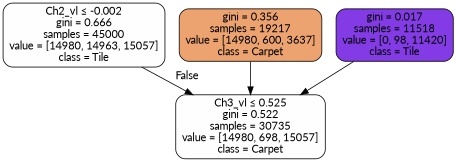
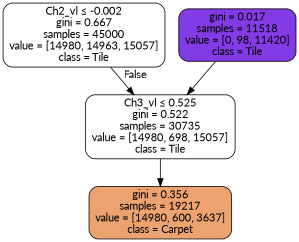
  digraph {
    fontname=Lato
    node [color=black fontname=Lato shape=box style="filled, rounded"]
    edge [fontname=Lato]
-   n1 [fillcolor="#fffeff" label=<Ch2_vl &le; -0.002<br/>gini = 0.666<br/>samples = 45000<br/>value = [14980, 14963, 15057]<br/>class = Tile>]
-   n2 [fillcolor="#fefeff" label=<Ch3_vl &le; 0.525<br/>gini = 0.522<br/>samples = 30735<br/>value = [14980, 698, 15057]<br/>class = Carpet>]
+   n1 [fillcolor="#fffeff" label=<Ch2_vl &le; -0.002<br/>gini = 0.667<br/>samples = 45000<br/>value = [14980, 14963, 15057]<br/>class = Tile>]
+   n2 [fillcolor="#fefeff" label=<Ch3_vl &le; 0.525<br/>gini = 0.522<br/>samples = 30735<br/>value = [14980, 698, 15057]<br/>class = Tile>]
    n3 [fillcolor="#eca36f" label=<gini = 0.356<br/>samples = 19217<br/>value = [14980, 600, 3637]<br/>class = Carpet>]
    n4 [fillcolor="#823be5" label=<gini = 0.017<br/>samples = 11518<br/>value = [0, 98, 11420]<br/>class = Tile>]
    n1 -> n2 [headlabel=False labelangle=-45 labeldistance=2.5]
-   n3 -> n2
+   n2 -> n3
    n4 -> n2
  }
